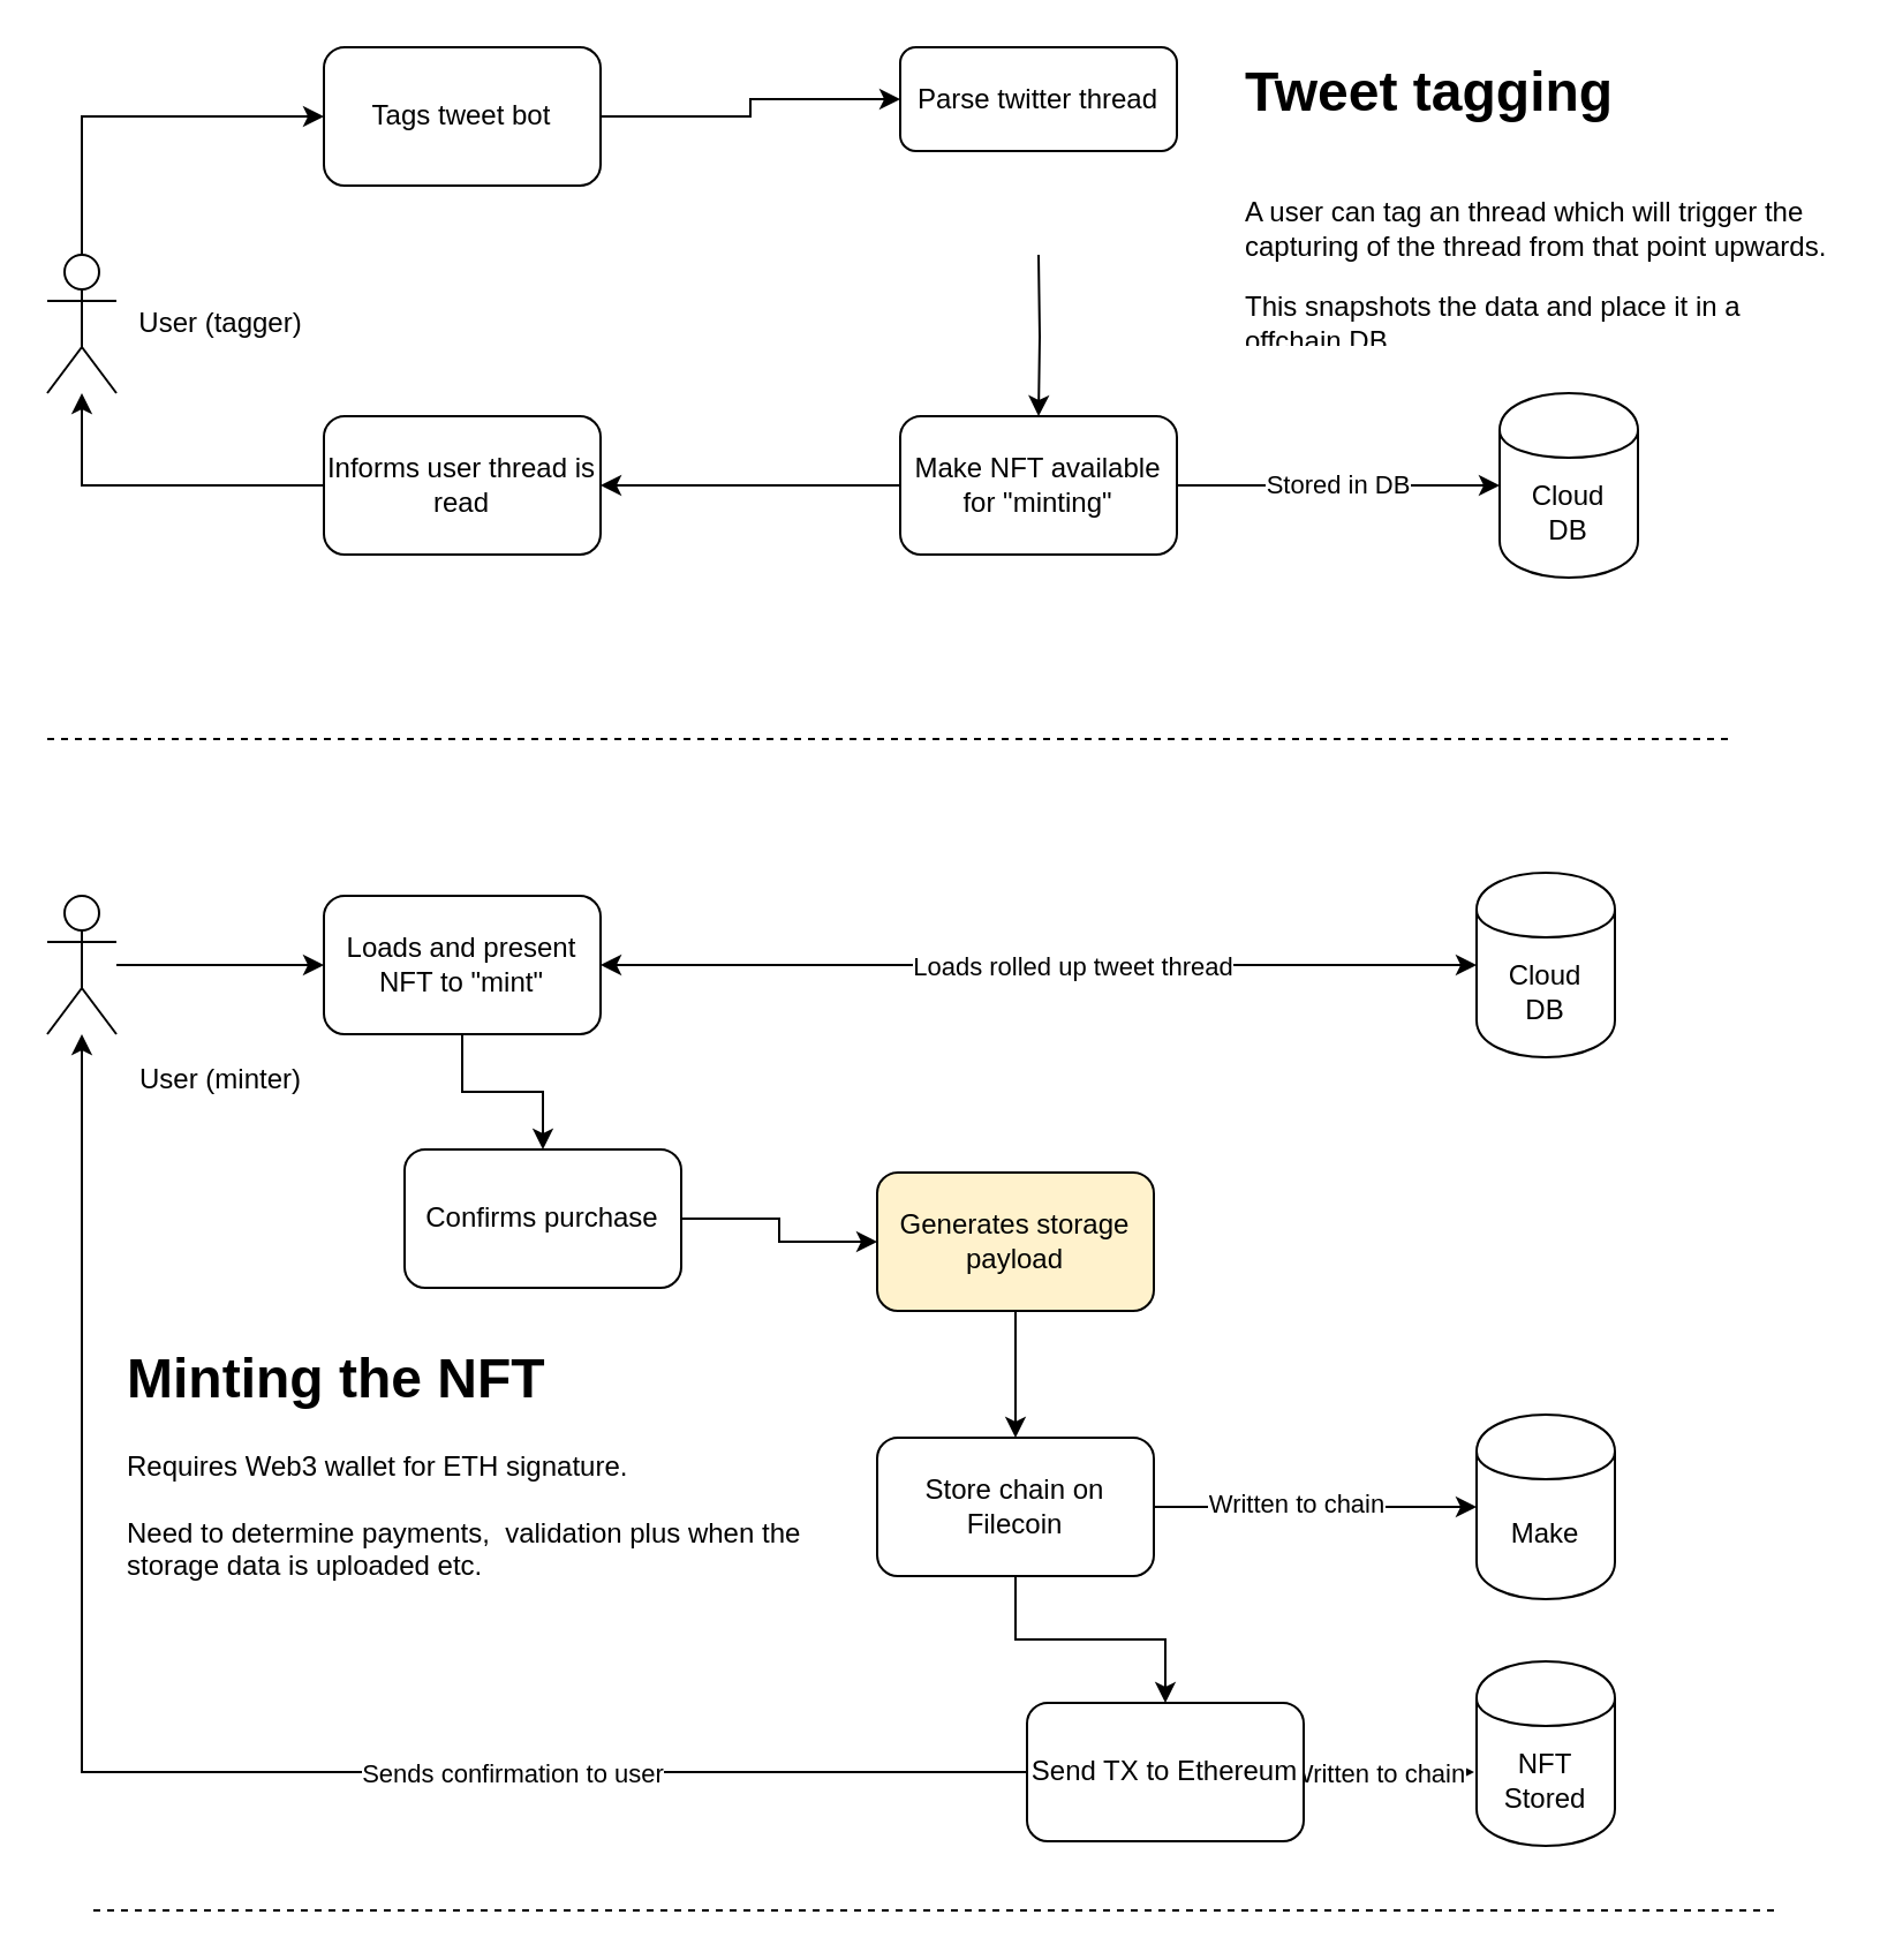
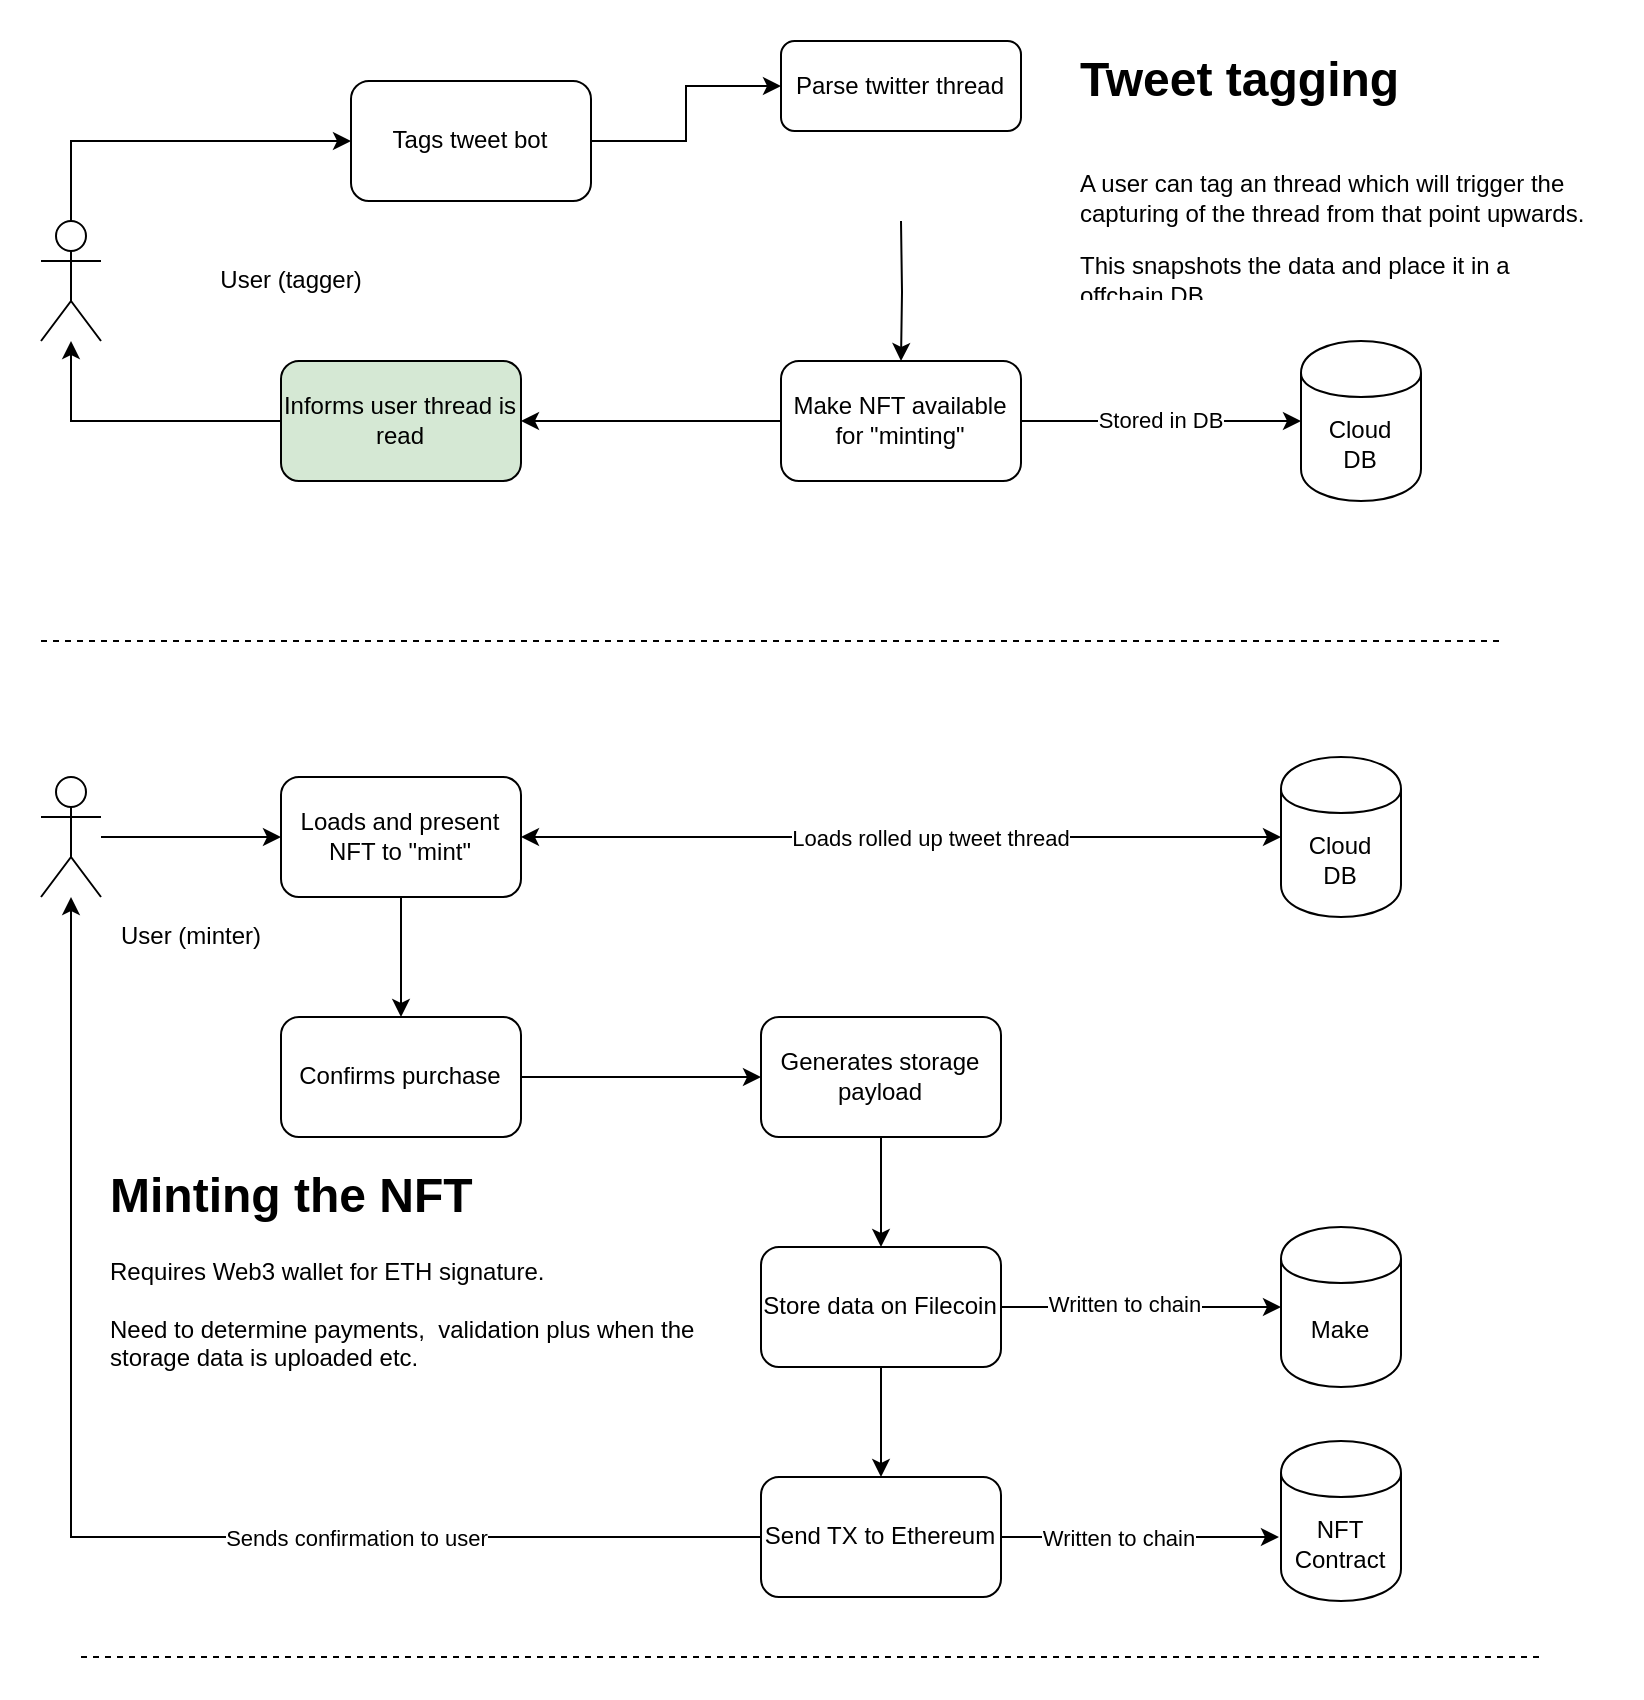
  <mxCell id="0" />
  <mxCell id="1" parent="0" />
  <mxCell id="2" style="edgeStyle=orthogonalEdgeStyle;rounded=0;orthogonalLoop=1;jettySize=auto;html=1;entryX=0;entryY=0.5;entryDx=0;entryDy=0;exitX=0.5;exitY=0;exitDx=0;exitDy=0;exitPerimeter=0;" edge="1" parent="1" source="3" target="5"><mxGeometry relative="1" as="geometry" /></mxCell>
  <mxCell id="3" value="" style="shape=umlActor;verticalLabelPosition=bottom;labelBackgroundColor=#ffffff;verticalAlign=top;html=1;outlineConnect=0;" vertex="1" parent="1"><mxGeometry x="20" y="110" width="30" height="60" as="geometry" /></mxCell>
  <mxCell id="4" style="edgeStyle=orthogonalEdgeStyle;rounded=0;orthogonalLoop=1;jettySize=auto;html=1;entryX=0;entryY=0.5;entryDx=0;entryDy=0;exitX=1;exitY=0.5;exitDx=0;exitDy=0;" edge="1" parent="1" source="5" target="8"><mxGeometry relative="1" as="geometry" /></mxCell>
- <mxCell id="5" value="Tags tweet bot" style="rounded=1;whiteSpace=wrap;html=1;" vertex="1" parent="1"><mxGeometry x="140" y="20" width="120" height="60" as="geometry" /></mxCell>
+ <mxCell id="5" value="Tags tweet bot" style="rounded=1;whiteSpace=wrap;html=1;" vertex="1" parent="1"><mxGeometry x="175" y="40" width="120" height="60" as="geometry" /></mxCell>
  <mxCell id="6" value="Stored in DB" style="edgeStyle=orthogonalEdgeStyle;rounded=0;orthogonalLoop=1;jettySize=auto;html=1;exitX=1;exitY=0.5;exitDx=0;exitDy=0;" edge="1" parent="1" source="11" target="9"><mxGeometry relative="1" as="geometry"><mxPoint x="450" y="170" as="targetPoint" /></mxGeometry></mxCell>
  <mxCell id="7" style="edgeStyle=orthogonalEdgeStyle;rounded=0;orthogonalLoop=1;jettySize=auto;html=1;" edge="1" parent="1" target="11"><mxGeometry relative="1" as="geometry"><mxPoint x="450" y="110" as="sourcePoint" /></mxGeometry></mxCell>
  <mxCell id="8" value="Parse twitter thread" style="rounded=1;whiteSpace=wrap;html=1;" vertex="1" parent="1"><mxGeometry x="390" y="20" width="120" height="45" as="geometry" /></mxCell>
  <mxCell id="9" value="Cloud &lt;br&gt;DB" style="shape=cylinder;whiteSpace=wrap;html=1;boundedLbl=1;backgroundOutline=1;" vertex="1" parent="1"><mxGeometry x="650" y="170" width="60" height="80" as="geometry" /></mxCell>
  <mxCell id="10" style="edgeStyle=orthogonalEdgeStyle;rounded=0;orthogonalLoop=1;jettySize=auto;html=1;" edge="1" parent="1" source="11" target="13"><mxGeometry relative="1" as="geometry" /></mxCell>
  <mxCell id="11" value="Make NFT available for &quot;minting&quot;" style="rounded=1;whiteSpace=wrap;html=1;" vertex="1" parent="1"><mxGeometry x="390" y="180" width="120" height="60" as="geometry" /></mxCell>
  <mxCell id="12" style="edgeStyle=orthogonalEdgeStyle;rounded=0;orthogonalLoop=1;jettySize=auto;html=1;" edge="1" parent="1" source="13" target="3"><mxGeometry relative="1" as="geometry" /></mxCell>
- <mxCell id="13" value="Informs user thread is read" style="rounded=1;whiteSpace=wrap;html=1;" vertex="1" parent="1"><mxGeometry x="140" y="180" width="120" height="60" as="geometry" /></mxCell>
- <mxCell id="14" value="User (tagger)" style="text;html=1;align=center;verticalAlign=middle;resizable=0;points=[];autosize=1;" vertex="1" parent="1"><mxGeometry x="50" y="130" width="90" height="20" as="geometry" /></mxCell>
+ <mxCell id="13" value="Informs user thread is read" style="rounded=1;whiteSpace=wrap;html=1;fillColor=#d5e8d4;" vertex="1" parent="1"><mxGeometry x="140" y="180" width="120" height="60" as="geometry" /></mxCell>
+ <mxCell id="14" value="User (tagger)" style="text;html=1;align=center;verticalAlign=middle;resizable=0;points=[];autosize=1;" vertex="1" parent="1"><mxGeometry x="100" y="130" width="90" height="20" as="geometry" /></mxCell>
  <mxCell id="15" style="edgeStyle=orthogonalEdgeStyle;rounded=0;orthogonalLoop=1;jettySize=auto;html=1;" edge="1" parent="1" source="16" target="20"><mxGeometry relative="1" as="geometry" /></mxCell>
  <mxCell id="16" value="" style="shape=umlActor;verticalLabelPosition=bottom;labelBackgroundColor=#ffffff;verticalAlign=top;html=1;outlineConnect=0;" vertex="1" parent="1"><mxGeometry x="20" y="388" width="30" height="60" as="geometry" /></mxCell>
  <mxCell id="17" style="edgeStyle=orthogonalEdgeStyle;rounded=0;orthogonalLoop=1;jettySize=auto;html=1;startArrow=classic;startFill=1;" edge="1" parent="1" source="20" target="21"><mxGeometry relative="1" as="geometry" /></mxCell>
  <mxCell id="18" value="Loads rolled up tweet thread" style="edgeLabel;html=1;align=center;verticalAlign=middle;resizable=0;points=[];" vertex="1" connectable="0" parent="17"><mxGeometry x="0.074" relative="1" as="geometry"><mxPoint as="offset" /></mxGeometry></mxCell>
  <mxCell id="19" style="edgeStyle=orthogonalEdgeStyle;rounded=0;orthogonalLoop=1;jettySize=auto;html=1;exitX=0.5;exitY=1;exitDx=0;exitDy=0;entryX=0.5;entryY=0;entryDx=0;entryDy=0;startArrow=none;startFill=0;" edge="1" parent="1" source="20" target="25"><mxGeometry relative="1" as="geometry" /></mxCell>
  <mxCell id="20" value="Loads and present NFT to &quot;mint&quot;" style="rounded=1;whiteSpace=wrap;html=1;" vertex="1" parent="1"><mxGeometry x="140" y="388" width="120" height="60" as="geometry" /></mxCell>
  <mxCell id="21" value="Cloud &lt;br&gt;DB" style="shape=cylinder;whiteSpace=wrap;html=1;boundedLbl=1;backgroundOutline=1;" vertex="1" parent="1"><mxGeometry x="640" y="378" width="60" height="80" as="geometry" /></mxCell>
  <mxCell id="22" value="" style="endArrow=none;dashed=1;html=1;" edge="1" parent="1"><mxGeometry width="50" height="50" relative="1" as="geometry"><mxPoint x="20" y="320" as="sourcePoint" /><mxPoint x="750" y="320" as="targetPoint" /></mxGeometry></mxCell>
  <mxCell id="23" value="" style="endArrow=none;dashed=1;html=1;" edge="1" parent="1"><mxGeometry width="50" height="50" relative="1" as="geometry"><mxPoint x="40" y="828" as="sourcePoint" /><mxPoint x="770" y="828" as="targetPoint" /></mxGeometry></mxCell>
  <mxCell id="24" style="edgeStyle=orthogonalEdgeStyle;rounded=0;orthogonalLoop=1;jettySize=auto;html=1;startArrow=none;startFill=0;" edge="1" parent="1" source="25" target="27"><mxGeometry relative="1" as="geometry" /></mxCell>
- <mxCell id="25" value="Confirms purchase" style="rounded=1;whiteSpace=wrap;html=1;" vertex="1" parent="1"><mxGeometry x="175" y="498" width="120" height="60" as="geometry" /></mxCell>
+ <mxCell id="25" value="Confirms purchase" style="rounded=1;whiteSpace=wrap;html=1;" vertex="1" parent="1"><mxGeometry x="140" y="508" width="120" height="60" as="geometry" /></mxCell>
  <mxCell id="26" style="edgeStyle=orthogonalEdgeStyle;rounded=0;orthogonalLoop=1;jettySize=auto;html=1;entryX=0.5;entryY=0;entryDx=0;entryDy=0;startArrow=none;startFill=0;" edge="1" parent="1" source="27" target="32"><mxGeometry relative="1" as="geometry" /></mxCell>
- <mxCell id="27" value="Generates storage payload" style="rounded=1;whiteSpace=wrap;html=1;fillColor=#fff2cc;" vertex="1" parent="1"><mxGeometry x="380" y="508" width="120" height="60" as="geometry" /></mxCell>
+ <mxCell id="27" value="Generates storage payload" style="rounded=1;whiteSpace=wrap;html=1;" vertex="1" parent="1"><mxGeometry x="380" y="508" width="120" height="60" as="geometry" /></mxCell>
  <mxCell id="28" style="edgeStyle=orthogonalEdgeStyle;rounded=0;orthogonalLoop=1;jettySize=auto;html=1;startArrow=classic;startFill=1;endArrow=none;endFill=0;" edge="1" parent="1" source="30" target="32"><mxGeometry relative="1" as="geometry" /></mxCell>
  <mxCell id="29" value="Written to chain" style="edgeLabel;html=1;align=center;verticalAlign=middle;resizable=0;points=[];" vertex="1" connectable="0" parent="28"><mxGeometry x="0.129" y="-2" relative="1" as="geometry"><mxPoint as="offset" /></mxGeometry></mxCell>
  <mxCell id="30" value="Make" style="shape=cylinder;whiteSpace=wrap;html=1;boundedLbl=1;backgroundOutline=1;" vertex="1" parent="1"><mxGeometry x="640" y="613" width="60" height="80" as="geometry" /></mxCell>
  <mxCell id="31" style="edgeStyle=orthogonalEdgeStyle;rounded=0;orthogonalLoop=1;jettySize=auto;html=1;startArrow=none;startFill=0;" edge="1" parent="1" source="32" target="37"><mxGeometry relative="1" as="geometry" /></mxCell>
- <mxCell id="32" value="Store chain on Filecoin" style="rounded=1;whiteSpace=wrap;html=1;" vertex="1" parent="1"><mxGeometry x="380" y="623" width="120" height="60" as="geometry" /></mxCell>
+ <mxCell id="32" value="Store data on Filecoin" style="rounded=1;whiteSpace=wrap;html=1;" vertex="1" parent="1"><mxGeometry x="380" y="623" width="120" height="60" as="geometry" /></mxCell>
  <mxCell id="33" style="edgeStyle=orthogonalEdgeStyle;rounded=0;orthogonalLoop=1;jettySize=auto;html=1;entryX=-0.017;entryY=0.6;entryDx=0;entryDy=0;entryPerimeter=0;startArrow=none;startFill=0;" edge="1" parent="1" source="37" target="38"><mxGeometry relative="1" as="geometry" /></mxCell>
  <mxCell id="34" value="Written to chain" style="edgeLabel;html=1;align=center;verticalAlign=middle;resizable=0;points=[];" vertex="1" connectable="0" parent="33"><mxGeometry x="-0.165" relative="1" as="geometry"><mxPoint as="offset" /></mxGeometry></mxCell>
  <mxCell id="35" style="edgeStyle=orthogonalEdgeStyle;rounded=0;orthogonalLoop=1;jettySize=auto;html=1;startArrow=none;startFill=0;" edge="1" parent="1" source="37" target="16"><mxGeometry relative="1" as="geometry" /></mxCell>
  <mxCell id="36" value="Sends confirmation to user" style="edgeLabel;html=1;align=center;verticalAlign=middle;resizable=0;points=[];" vertex="1" connectable="0" parent="35"><mxGeometry x="-0.39" relative="1" as="geometry"><mxPoint as="offset" /></mxGeometry></mxCell>
- <mxCell id="37" value="Send TX to Ethereum" style="rounded=1;whiteSpace=wrap;html=1;" vertex="1" parent="1"><mxGeometry x="445" y="738" width="120" height="60" as="geometry" /></mxCell>
- <mxCell id="38" value="NFT Stored" style="shape=cylinder;whiteSpace=wrap;html=1;boundedLbl=1;backgroundOutline=1;" vertex="1" parent="1"><mxGeometry x="640" y="720" width="60" height="80" as="geometry" /></mxCell>
+ <mxCell id="37" value="Send TX to Ethereum" style="rounded=1;whiteSpace=wrap;html=1;" vertex="1" parent="1"><mxGeometry x="380" y="738" width="120" height="60" as="geometry" /></mxCell>
+ <mxCell id="38" value="NFT Contract" style="shape=cylinder;whiteSpace=wrap;html=1;boundedLbl=1;backgroundOutline=1;" vertex="1" parent="1"><mxGeometry x="640" y="720" width="60" height="80" as="geometry" /></mxCell>
  <mxCell id="39" value="User (minter)" style="text;html=1;align=center;verticalAlign=middle;resizable=0;points=[];autosize=1;" vertex="1" parent="1"><mxGeometry x="50" y="458" width="90" height="20" as="geometry" /></mxCell>
  <mxCell id="40" value="&lt;h1&gt;Minting the NFT&lt;/h1&gt;&lt;p&gt;Requires Web3 wallet for ETH signature.&lt;br&gt;&lt;br&gt;Need to determine payments,&amp;nbsp; validation plus when the storage data is uploaded etc.&lt;/p&gt;&lt;p&gt;&lt;br&gt;&lt;/p&gt;" style="text;html=1;strokeColor=none;fillColor=none;spacing=5;spacingTop=-20;whiteSpace=wrap;overflow=hidden;rounded=0;" vertex="1" parent="1"><mxGeometry x="50" y="578" width="320" height="150" as="geometry" /></mxCell>
  <mxCell id="41" value="&lt;h1&gt;Tweet tagging&lt;br&gt;&lt;/h1&gt;&lt;p&gt;&lt;br&gt;A user can tag an thread which will trigger the capturing of the thread from that point upwards.&lt;/p&gt;&lt;p&gt;This snapshots the data and place it in a offchain DB&lt;/p&gt;" style="text;html=1;strokeColor=none;fillColor=none;spacing=5;spacingTop=-20;whiteSpace=wrap;overflow=hidden;rounded=0;" vertex="1" parent="1"><mxGeometry x="535" y="20" width="265" height="130" as="geometry" /></mxCell>
